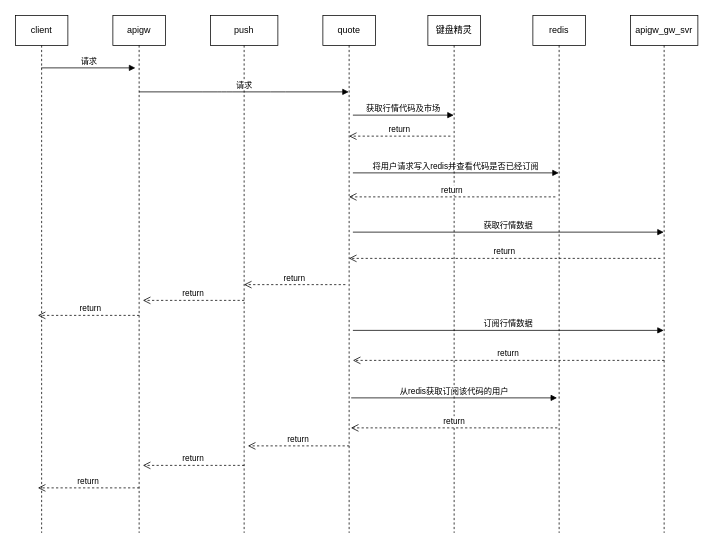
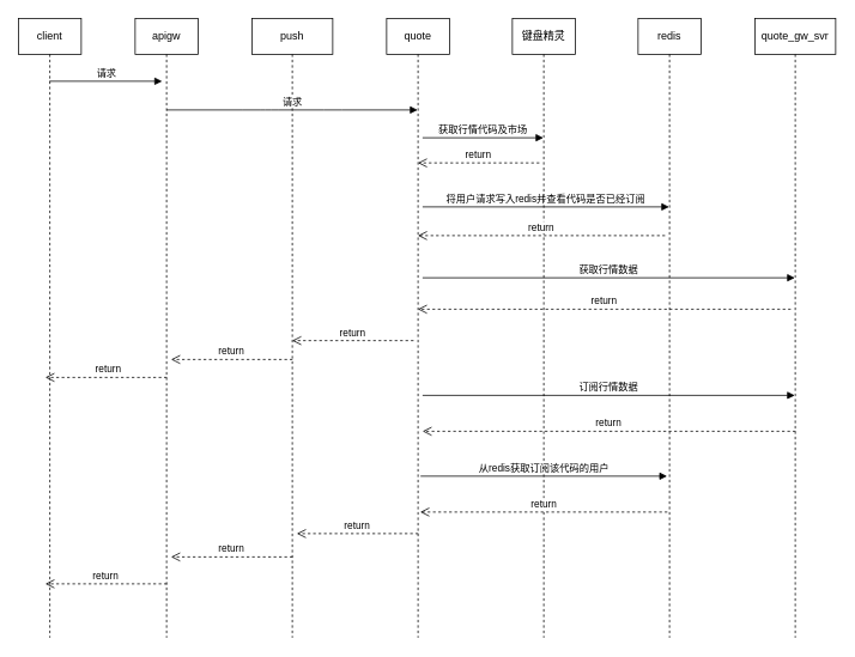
  <mxCell id="0" />
  <mxCell id="1" parent="0" />
  <mxCell id="2" value="&lt;font style=&quot;vertical-align: inherit&quot;&gt;&lt;font style=&quot;vertical-align: inherit&quot;&gt;client&lt;/font&gt;&lt;/font&gt;" style="shape=umlLifeline;perimeter=lifelinePerimeter;whiteSpace=wrap;html=1;container=1;collapsible=0;recursiveResize=0;outlineConnect=0;" vertex="1" parent="1"><mxGeometry x="20" y="20" width="70" height="690" as="geometry" /></mxCell>
  <mxCell id="3" value="&lt;font style=&quot;vertical-align: inherit&quot;&gt;&lt;font style=&quot;vertical-align: inherit&quot;&gt;&lt;font style=&quot;vertical-align: inherit&quot;&gt;&lt;font style=&quot;vertical-align: inherit&quot;&gt;&lt;font style=&quot;vertical-align: inherit&quot;&gt;&lt;font style=&quot;vertical-align: inherit&quot;&gt;apigw&lt;/font&gt;&lt;/font&gt;&lt;/font&gt;&lt;/font&gt;&lt;/font&gt;&lt;/font&gt;" style="shape=umlLifeline;perimeter=lifelinePerimeter;whiteSpace=wrap;html=1;container=1;collapsible=0;recursiveResize=0;outlineConnect=0;" vertex="1" parent="1"><mxGeometry x="150" y="20" width="70" height="690" as="geometry" /></mxCell>
  <mxCell id="4" value="&lt;font style=&quot;vertical-align: inherit&quot;&gt;&lt;font style=&quot;vertical-align: inherit&quot;&gt;&lt;font style=&quot;vertical-align: inherit&quot;&gt;&lt;font style=&quot;vertical-align: inherit&quot;&gt;&lt;font style=&quot;vertical-align: inherit&quot;&gt;&lt;font style=&quot;vertical-align: inherit&quot;&gt;&lt;font style=&quot;vertical-align: inherit&quot;&gt;&lt;font style=&quot;vertical-align: inherit&quot;&gt;quote&lt;/font&gt;&lt;/font&gt;&lt;/font&gt;&lt;/font&gt;&lt;/font&gt;&lt;/font&gt;&lt;/font&gt;&lt;/font&gt;" style="shape=umlLifeline;perimeter=lifelinePerimeter;whiteSpace=wrap;html=1;container=1;collapsible=0;recursiveResize=0;outlineConnect=0;" vertex="1" parent="1"><mxGeometry x="430" y="20" width="70" height="690" as="geometry" /></mxCell>
  <mxCell id="5" value="&lt;font style=&quot;vertical-align: inherit&quot;&gt;&lt;font style=&quot;vertical-align: inherit&quot;&gt;获取行情代码及市场&lt;/font&gt;&lt;/font&gt;" style="html=1;verticalAlign=bottom;endArrow=block;" edge="1" parent="4"><mxGeometry width="80" relative="1" as="geometry"><mxPoint x="40" y="133" as="sourcePoint" /><mxPoint x="174.5" y="133" as="targetPoint" /></mxGeometry></mxCell>
  <mxCell id="6" value="&lt;font style=&quot;vertical-align: inherit&quot;&gt;&lt;font style=&quot;vertical-align: inherit&quot;&gt;&lt;font style=&quot;vertical-align: inherit&quot;&gt;&lt;font style=&quot;vertical-align: inherit&quot;&gt;将用户请求写入redis并查看代码是否已经订阅&lt;/font&gt;&lt;/font&gt;&lt;/font&gt;&lt;/font&gt;" style="html=1;verticalAlign=bottom;endArrow=block;" edge="1" parent="4"><mxGeometry width="80" relative="1" as="geometry"><mxPoint x="40" y="210" as="sourcePoint" /><mxPoint x="314.5" y="210" as="targetPoint" /></mxGeometry></mxCell>
  <mxCell id="7" value="&lt;font style=&quot;vertical-align: inherit&quot;&gt;&lt;font style=&quot;vertical-align: inherit&quot;&gt;订阅行情数据&lt;/font&gt;&lt;/font&gt;" style="html=1;verticalAlign=bottom;endArrow=block;" edge="1" parent="4" target="10"><mxGeometry width="80" relative="1" as="geometry"><mxPoint x="40" y="420" as="sourcePoint" /><mxPoint x="120" y="420" as="targetPoint" /></mxGeometry></mxCell>
  <mxCell id="8" value="&lt;font style=&quot;vertical-align: inherit&quot;&gt;&lt;font style=&quot;vertical-align: inherit&quot;&gt;&lt;font style=&quot;vertical-align: inherit&quot;&gt;&lt;font style=&quot;vertical-align: inherit&quot;&gt;&lt;font style=&quot;vertical-align: inherit&quot;&gt;&lt;font style=&quot;vertical-align: inherit&quot;&gt;&lt;font style=&quot;vertical-align: inherit&quot;&gt;&lt;font style=&quot;vertical-align: inherit&quot;&gt;&lt;font style=&quot;vertical-align: inherit&quot;&gt;&lt;font style=&quot;vertical-align: inherit&quot;&gt;redis&lt;/font&gt;&lt;/font&gt;&lt;/font&gt;&lt;/font&gt;&lt;/font&gt;&lt;/font&gt;&lt;/font&gt;&lt;/font&gt;&lt;/font&gt;&lt;/font&gt;" style="shape=umlLifeline;perimeter=lifelinePerimeter;whiteSpace=wrap;html=1;container=1;collapsible=0;recursiveResize=0;outlineConnect=0;" vertex="1" parent="1"><mxGeometry x="710" y="20" width="70" height="690" as="geometry" /></mxCell>
  <mxCell id="9" value="&lt;font style=&quot;vertical-align: inherit&quot;&gt;&lt;font style=&quot;vertical-align: inherit&quot;&gt;&lt;font style=&quot;vertical-align: inherit&quot;&gt;&lt;font style=&quot;vertical-align: inherit&quot;&gt;键盘精灵&lt;/font&gt;&lt;/font&gt;&lt;/font&gt;&lt;/font&gt;" style="shape=umlLifeline;perimeter=lifelinePerimeter;whiteSpace=wrap;html=1;container=1;collapsible=0;recursiveResize=0;outlineConnect=0;" vertex="1" parent="1"><mxGeometry x="570" y="20" width="70" height="690" as="geometry" /></mxCell>
- <mxCell id="10" value="&lt;font style=&quot;vertical-align: inherit&quot;&gt;&lt;font style=&quot;vertical-align: inherit&quot;&gt;&lt;font style=&quot;vertical-align: inherit&quot;&gt;&lt;font style=&quot;vertical-align: inherit&quot;&gt;apigw_gw_svr&lt;/font&gt;&lt;/font&gt;&lt;/font&gt;&lt;/font&gt;" style="shape=umlLifeline;perimeter=lifelinePerimeter;whiteSpace=wrap;html=1;container=1;collapsible=0;recursiveResize=0;outlineConnect=0;" vertex="1" parent="1"><mxGeometry x="840" y="20" width="90" height="690" as="geometry" /></mxCell>
+ <mxCell id="10" value="&lt;font style=&quot;vertical-align: inherit&quot;&gt;&lt;font style=&quot;vertical-align: inherit&quot;&gt;&lt;font style=&quot;vertical-align: inherit&quot;&gt;&lt;font style=&quot;vertical-align: inherit&quot;&gt;quote_gw_svr&lt;/font&gt;&lt;/font&gt;&lt;/font&gt;&lt;/font&gt;" style="shape=umlLifeline;perimeter=lifelinePerimeter;whiteSpace=wrap;html=1;container=1;collapsible=0;recursiveResize=0;outlineConnect=0;" vertex="1" parent="1"><mxGeometry x="840" y="20" width="90" height="690" as="geometry" /></mxCell>
  <mxCell id="11" value="&lt;font style=&quot;vertical-align: inherit&quot;&gt;&lt;font style=&quot;vertical-align: inherit&quot;&gt;&lt;font style=&quot;vertical-align: inherit&quot;&gt;&lt;font style=&quot;vertical-align: inherit&quot;&gt;&lt;font style=&quot;vertical-align: inherit&quot;&gt;&lt;font style=&quot;vertical-align: inherit&quot;&gt;push&lt;/font&gt;&lt;/font&gt;&lt;/font&gt;&lt;/font&gt;&lt;/font&gt;&lt;/font&gt;" style="shape=umlLifeline;perimeter=lifelinePerimeter;whiteSpace=wrap;html=1;container=1;collapsible=0;recursiveResize=0;outlineConnect=0;" vertex="1" parent="1"><mxGeometry x="280" y="20" width="90" height="690" as="geometry" /></mxCell>
  <mxCell id="12" value="&lt;font style=&quot;vertical-align: inherit&quot;&gt;&lt;font style=&quot;vertical-align: inherit&quot;&gt;请求&lt;/font&gt;&lt;/font&gt;" style="html=1;verticalAlign=bottom;endArrow=block;" edge="1" parent="1"><mxGeometry width="80" relative="1" as="geometry"><mxPoint x="184.81" y="122" as="sourcePoint" /><mxPoint x="464.5" y="122" as="targetPoint" /><Array as="points"><mxPoint x="280" y="122" /><mxPoint x="300" y="122" /><mxPoint x="370" y="122" /></Array></mxGeometry></mxCell>
  <mxCell id="13" value="return" style="html=1;verticalAlign=bottom;endArrow=open;dashed=1;endSize=8;" edge="1" parent="1"><mxGeometry relative="1" as="geometry"><mxPoint x="600" y="181" as="sourcePoint" /><mxPoint x="464.81" y="181" as="targetPoint" /></mxGeometry></mxCell>
  <mxCell id="14" value="return" style="html=1;verticalAlign=bottom;endArrow=open;dashed=1;endSize=8;" edge="1" parent="1"><mxGeometry relative="1" as="geometry"><mxPoint x="740" y="262" as="sourcePoint" /><mxPoint x="464.81" y="262" as="targetPoint" /></mxGeometry></mxCell>
  <mxCell id="15" value="&lt;font style=&quot;vertical-align: inherit&quot;&gt;&lt;font style=&quot;vertical-align: inherit&quot;&gt;请求&lt;/font&gt;&lt;/font&gt;" style="html=1;verticalAlign=bottom;endArrow=block;" edge="1" parent="1" source="2"><mxGeometry width="80" relative="1" as="geometry"><mxPoint x="100" y="90" as="sourcePoint" /><mxPoint x="180" y="90" as="targetPoint" /></mxGeometry></mxCell>
  <mxCell id="16" value="return" style="html=1;verticalAlign=bottom;endArrow=open;dashed=1;endSize=8;" edge="1" parent="1"><mxGeometry relative="1" as="geometry"><mxPoint x="880" y="344" as="sourcePoint" /><mxPoint x="464.81" y="344" as="targetPoint" /></mxGeometry></mxCell>
  <mxCell id="17" value="&lt;font style=&quot;vertical-align: inherit&quot;&gt;&lt;font style=&quot;vertical-align: inherit&quot;&gt;获取行情数据&lt;/font&gt;&lt;/font&gt;" style="html=1;verticalAlign=bottom;endArrow=block;" edge="1" parent="1"><mxGeometry width="80" relative="1" as="geometry"><mxPoint x="470" y="309" as="sourcePoint" /><mxPoint x="884.5" y="309" as="targetPoint" /></mxGeometry></mxCell>
  <mxCell id="18" value="return" style="html=1;verticalAlign=bottom;endArrow=open;dashed=1;endSize=8;" edge="1" parent="1"><mxGeometry relative="1" as="geometry"><mxPoint x="460" y="379" as="sourcePoint" /><mxPoint x="324.81" y="379" as="targetPoint" /></mxGeometry></mxCell>
  <mxCell id="19" value="return" style="html=1;verticalAlign=bottom;endArrow=open;dashed=1;endSize=8;" edge="1" parent="1"><mxGeometry relative="1" as="geometry"><mxPoint x="325.19" y="400" as="sourcePoint" /><mxPoint x="190" y="400" as="targetPoint" /></mxGeometry></mxCell>
  <mxCell id="20" value="return" style="html=1;verticalAlign=bottom;endArrow=open;dashed=1;endSize=8;" edge="1" parent="1"><mxGeometry x="-0.036" relative="1" as="geometry"><mxPoint x="185.19" y="420" as="sourcePoint" /><mxPoint x="50" y="420" as="targetPoint" /><mxPoint as="offset" /></mxGeometry></mxCell>
  <mxCell id="21" value="return" style="html=1;verticalAlign=bottom;endArrow=open;dashed=1;endSize=8;" edge="1" parent="1"><mxGeometry relative="1" as="geometry"><mxPoint x="885.19" y="480" as="sourcePoint" /><mxPoint x="470" y="480" as="targetPoint" /></mxGeometry></mxCell>
  <mxCell id="22" value="&lt;font style=&quot;vertical-align: inherit&quot;&gt;&lt;font style=&quot;vertical-align: inherit&quot;&gt;&lt;font style=&quot;vertical-align: inherit&quot;&gt;&lt;font style=&quot;vertical-align: inherit&quot;&gt;&lt;font style=&quot;vertical-align: inherit&quot;&gt;&lt;font style=&quot;vertical-align: inherit&quot;&gt;从redis获取订阅该代码的用户&lt;/font&gt;&lt;/font&gt;&lt;/font&gt;&lt;/font&gt;&lt;/font&gt;&lt;/font&gt;" style="html=1;verticalAlign=bottom;endArrow=block;" edge="1" parent="1"><mxGeometry width="80" relative="1" as="geometry"><mxPoint x="467.75" y="530" as="sourcePoint" /><mxPoint x="742.25" y="530" as="targetPoint" /></mxGeometry></mxCell>
  <mxCell id="23" value="return" style="html=1;verticalAlign=bottom;endArrow=open;dashed=1;endSize=8;" edge="1" parent="1"><mxGeometry relative="1" as="geometry"><mxPoint x="742.59" y="570" as="sourcePoint" /><mxPoint x="467.4" y="570" as="targetPoint" /></mxGeometry></mxCell>
  <mxCell id="24" value="return" style="html=1;verticalAlign=bottom;endArrow=open;dashed=1;endSize=8;" edge="1" parent="1"><mxGeometry relative="1" as="geometry"><mxPoint x="465.19" y="594" as="sourcePoint" /><mxPoint x="330" y="594" as="targetPoint" /></mxGeometry></mxCell>
  <mxCell id="25" value="return" style="html=1;verticalAlign=bottom;endArrow=open;dashed=1;endSize=8;" edge="1" parent="1"><mxGeometry relative="1" as="geometry"><mxPoint x="325.19" y="620" as="sourcePoint" /><mxPoint x="190" y="620" as="targetPoint" /></mxGeometry></mxCell>
  <mxCell id="26" value="return" style="html=1;verticalAlign=bottom;endArrow=open;dashed=1;endSize=8;" edge="1" parent="1"><mxGeometry relative="1" as="geometry"><mxPoint x="185.19" y="650" as="sourcePoint" /><mxPoint x="50" y="650" as="targetPoint" /></mxGeometry></mxCell>
